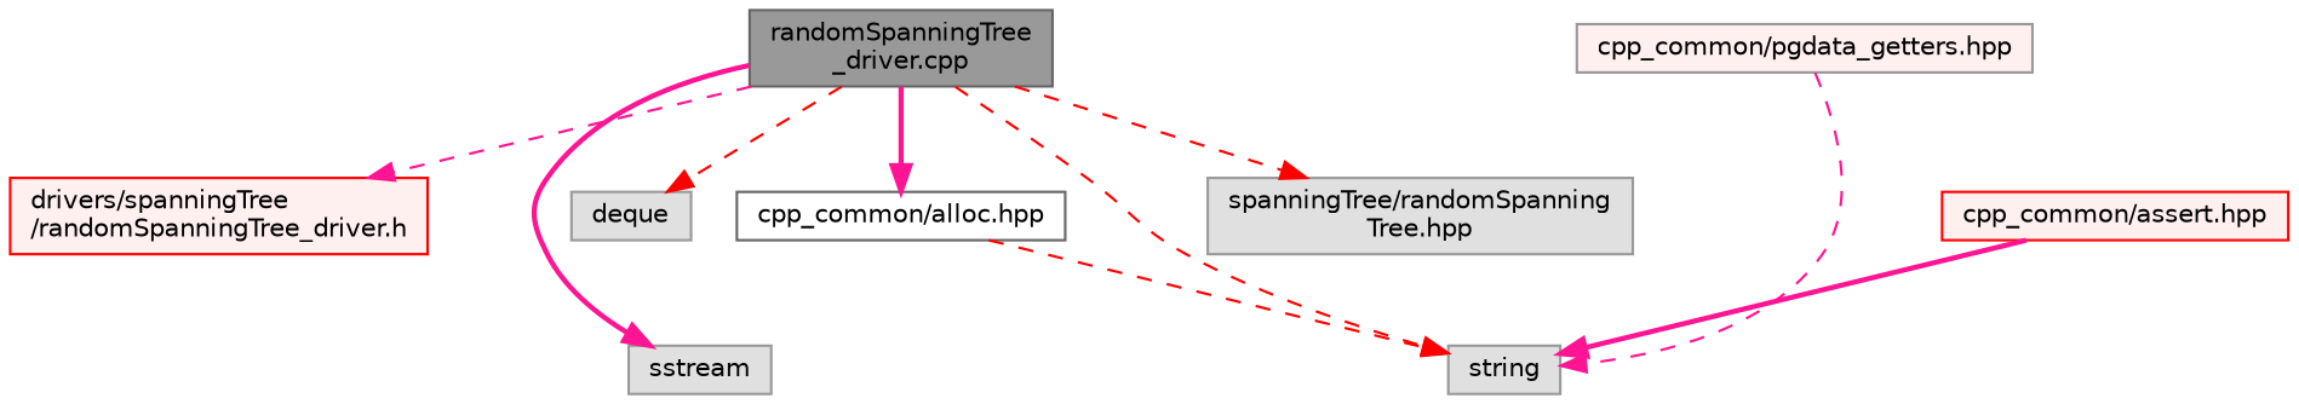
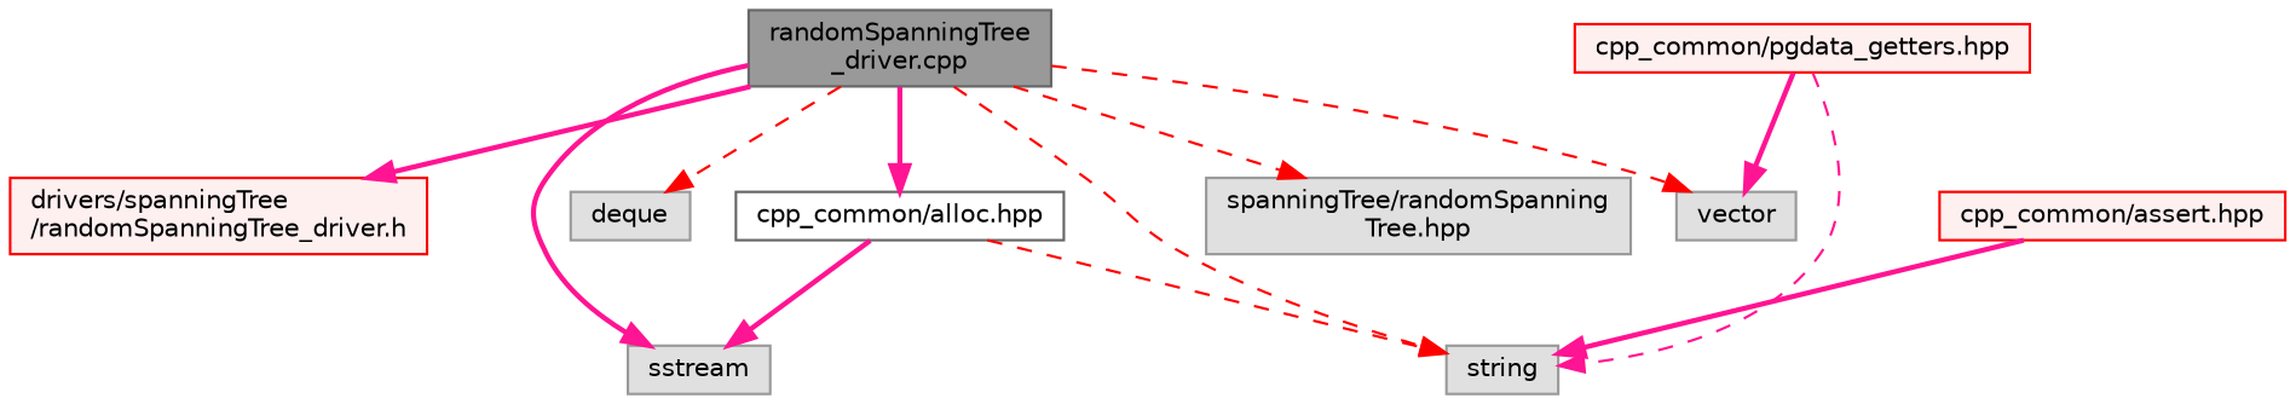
  digraph {
    node [color=grey60 fillcolor="#E0E0E0" fontname=Helvetica fontsize=10 shape=box style=filled]
    edge [color=deeppink fontname=Helvetica fontsize=10 labelfontname=Helvetica labelfontsize=10 style=bold]
    n1 [color=gray40 fillcolor=grey60 fontcolor=black height=0.2 label="randomSpanningTree\l_driver.cpp" width=0.4]
    n2 [color=red fillcolor="#FFF0F0" height=0.2 label="drivers/spanningTree\l/randomSpanningTree_driver.h" width=0.4]
    n3 [height=0.2 label=sstream width=0.4]
    n4 [height=0.2 label=deque width=0.4]
+   n5 [height=0.2 label=vector width=0.4]
    n6 [height=0.2 label=string width=0.4]
    n7 [color=grey40 fillcolor=white height=0.2 label="cpp_common/alloc.hpp" width=0.4]
    n8 [height=0.2 label="spanningTree/randomSpanning\lTree.hpp" width=0.4]
-   n9 [fillcolor="#FFF0F0" height=0.2 label="cpp_common/pgdata_getters.hpp" width=0.4]
+   n9 [color=red fillcolor="#FFF0F0" height=0.2 label="cpp_common/pgdata_getters.hpp" width=0.4]
    n10 [color=red fillcolor="#FFF0F0" height=0.2 label="cpp_common/assert.hpp" width=0.4]
-   n1 -> n2 [style=dashed]
+   n1 -> n2
    n1 -> n3
    n1 -> n4 [color=red style=dashed]
+   n1 -> n5 [color=red style=dashed]
    n1 -> n6 [color=red style=dashed]
    n1 -> n7
    n1 -> n8 [color=red style=dashed]
+   n7 -> n3
    n7 -> n6 [color=red style=dashed]
+   n9 -> n5
    n9 -> n6 [style=dashed]
    n10 -> n6
  }
